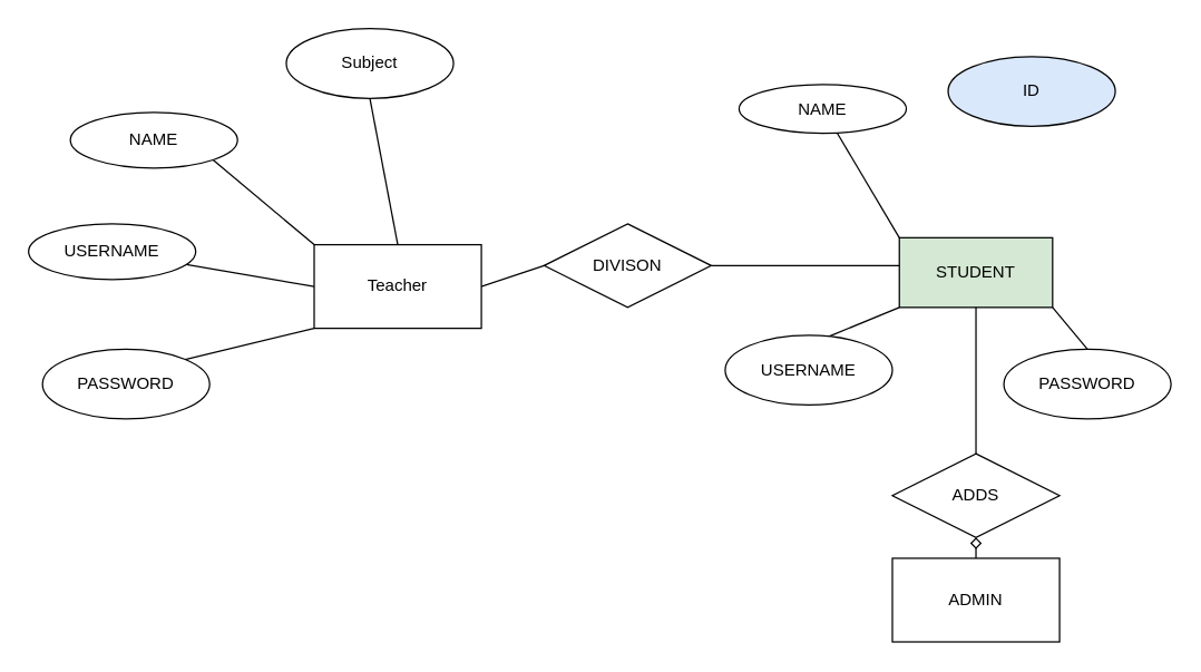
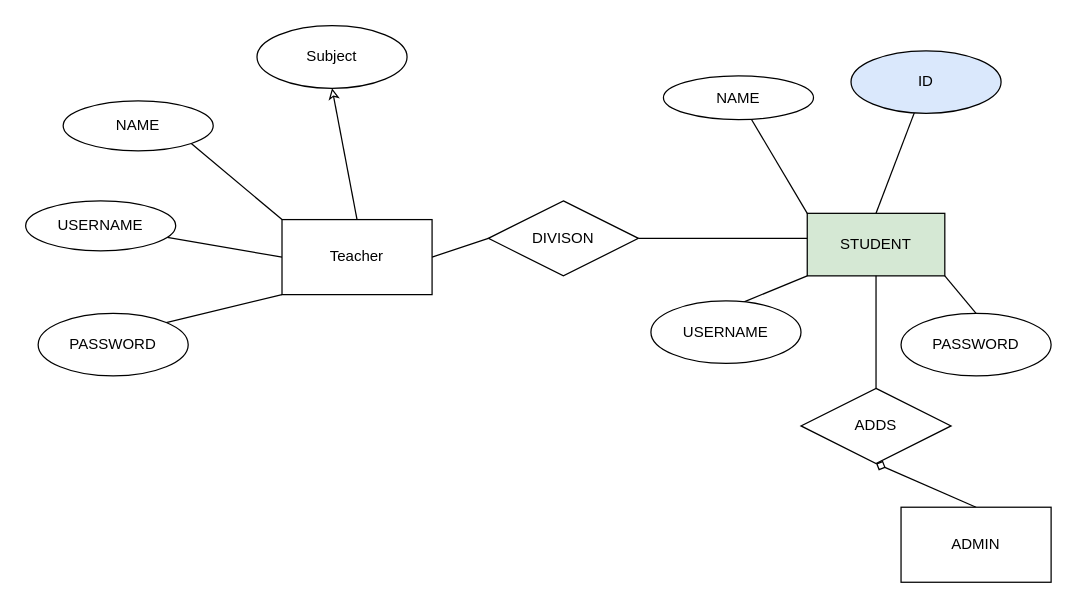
  <mxCell id="0" />
  <mxCell id="1" parent="0" />
- <mxCell id="2" style="rounded=0;orthogonalLoop=1;jettySize=auto;html=1;exitX=0.5;exitY=0;exitDx=0;exitDy=0;entryX=0.5;entryY=1;entryDx=0;entryDy=0;endArrow=none;endFill=0;" edge="1" parent="1" source="7" target="9"><mxGeometry relative="1" as="geometry" /></mxCell>
+ <mxCell id="2" style="rounded=0;orthogonalLoop=1;jettySize=auto;html=1;exitX=0.5;exitY=0;exitDx=0;exitDy=0;entryX=0.5;entryY=1;entryDx=0;entryDy=0;endArrow=classic;endFill=0;" edge="1" parent="1" source="7" target="9"><mxGeometry relative="1" as="geometry" /></mxCell>
  <mxCell id="3" style="rounded=0;orthogonalLoop=1;jettySize=auto;html=1;exitX=0;exitY=0;exitDx=0;exitDy=0;entryX=1;entryY=1;entryDx=0;entryDy=0;endArrow=none;endFill=0;" edge="1" parent="1" source="7" target="8"><mxGeometry relative="1" as="geometry" /></mxCell>
  <mxCell id="4" style="rounded=0;orthogonalLoop=1;jettySize=auto;html=1;exitX=0;exitY=0.5;exitDx=0;exitDy=0;endArrow=none;endFill=0;" edge="1" parent="1" source="7" target="10"><mxGeometry relative="1" as="geometry" /></mxCell>
  <mxCell id="5" style="rounded=0;orthogonalLoop=1;jettySize=auto;html=1;exitX=0;exitY=1;exitDx=0;exitDy=0;entryX=1;entryY=0;entryDx=0;entryDy=0;endArrow=none;endFill=0;" edge="1" parent="1" source="7" target="11"><mxGeometry relative="1" as="geometry" /></mxCell>
  <mxCell id="6" style="edgeStyle=none;rounded=0;orthogonalLoop=1;jettySize=auto;html=1;exitX=1;exitY=0.5;exitDx=0;exitDy=0;entryX=0;entryY=0.5;entryDx=0;entryDy=0;endArrow=none;endFill=0;" edge="1" parent="1" source="7" target="13"><mxGeometry relative="1" as="geometry" /></mxCell>
  <mxCell id="7" value="Teacher" style="rounded=0;whiteSpace=wrap;html=1;" vertex="1" parent="1"><mxGeometry x="225" y="175" width="120" height="60" as="geometry" /></mxCell>
  <mxCell id="8" value="NAME" style="ellipse;whiteSpace=wrap;html=1;" vertex="1" parent="1"><mxGeometry x="50" y="80" width="120" height="40" as="geometry" /></mxCell>
  <mxCell id="9" value="Subject" style="ellipse;whiteSpace=wrap;html=1;" vertex="1" parent="1"><mxGeometry x="205" y="20" width="120" height="50" as="geometry" /></mxCell>
  <mxCell id="10" value="USERNAME" style="ellipse;whiteSpace=wrap;html=1;" vertex="1" parent="1"><mxGeometry x="20" y="160" width="120" height="40" as="geometry" /></mxCell>
  <mxCell id="11" value="PASSWORD" style="ellipse;whiteSpace=wrap;html=1;" vertex="1" parent="1"><mxGeometry x="30" y="250" width="120" height="50" as="geometry" /></mxCell>
  <mxCell id="12" style="edgeStyle=none;rounded=0;orthogonalLoop=1;jettySize=auto;html=1;exitX=1;exitY=0.5;exitDx=0;exitDy=0;endArrow=none;endFill=0;entryX=0.045;entryY=0.4;entryDx=0;entryDy=0;entryPerimeter=0;" edge="1" parent="1" source="13" target="18"><mxGeometry relative="1" as="geometry"><mxPoint x="640" y="190" as="targetPoint" /></mxGeometry></mxCell>
  <mxCell id="13" value="DIVISON" style="shape=rhombus;perimeter=rhombusPerimeter;whiteSpace=wrap;html=1;align=center;" vertex="1" parent="1"><mxGeometry x="390" y="160" width="120" height="60" as="geometry" /></mxCell>
  <mxCell id="14" style="edgeStyle=none;rounded=0;orthogonalLoop=1;jettySize=auto;html=1;exitX=0;exitY=0;exitDx=0;exitDy=0;endArrow=none;endFill=0;" edge="1" parent="1" source="18" target="20"><mxGeometry relative="1" as="geometry" /></mxCell>
+ <mxCell id="15" style="edgeStyle=none;rounded=0;orthogonalLoop=1;jettySize=auto;html=1;exitX=0.5;exitY=0;exitDx=0;exitDy=0;endArrow=none;endFill=0;" edge="1" parent="1" source="18" target="19"><mxGeometry relative="1" as="geometry" /></mxCell>
  <mxCell id="16" style="edgeStyle=none;rounded=0;orthogonalLoop=1;jettySize=auto;html=1;exitX=0;exitY=1;exitDx=0;exitDy=0;entryX=0.617;entryY=0.02;entryDx=0;entryDy=0;entryPerimeter=0;endArrow=none;endFill=0;" edge="1" parent="1" source="18" target="26"><mxGeometry relative="1" as="geometry" /></mxCell>
  <mxCell id="17" style="edgeStyle=none;rounded=0;orthogonalLoop=1;jettySize=auto;html=1;exitX=1;exitY=1;exitDx=0;exitDy=0;entryX=0.5;entryY=0;entryDx=0;entryDy=0;endArrow=none;endFill=0;" edge="1" parent="1" source="18" target="25"><mxGeometry relative="1" as="geometry" /></mxCell>
  <mxCell id="18" value="STUDENT" style="rounded=0;whiteSpace=wrap;html=1;fillColor=#d5e8d4;" vertex="1" parent="1"><mxGeometry x="645" y="170" width="110" height="50" as="geometry" /></mxCell>
  <mxCell id="19" value="ID" style="ellipse;whiteSpace=wrap;html=1;fillColor=#dae8fc;" vertex="1" parent="1"><mxGeometry x="680" y="40" width="120" height="50" as="geometry" /></mxCell>
  <mxCell id="20" value="NAME" style="ellipse;whiteSpace=wrap;html=1;" vertex="1" parent="1"><mxGeometry x="530" y="60" width="120" height="35" as="geometry" /></mxCell>
  <mxCell id="21" style="edgeStyle=none;rounded=0;orthogonalLoop=1;jettySize=auto;html=1;exitX=0.5;exitY=0;exitDx=0;exitDy=0;entryX=0.5;entryY=1;entryDx=0;entryDy=0;endArrow=diamond;endFill=0;" edge="1" parent="1" source="22" target="24"><mxGeometry relative="1" as="geometry" /></mxCell>
- <mxCell id="22" value="ADMIN" style="rounded=0;whiteSpace=wrap;html=1;" vertex="1" parent="1"><mxGeometry x="640" y="400" width="120" height="60" as="geometry" /></mxCell>
+ <mxCell id="22" value="ADMIN" style="rounded=0;whiteSpace=wrap;html=1;" vertex="1" parent="1"><mxGeometry x="720" y="405" width="120" height="60" as="geometry" /></mxCell>
  <mxCell id="23" value="" style="edgeStyle=none;rounded=0;orthogonalLoop=1;jettySize=auto;html=1;endArrow=none;endFill=0;" edge="1" parent="1" source="24" target="18"><mxGeometry relative="1" as="geometry" /></mxCell>
- <mxCell id="24" value="ADDS" style="shape=rhombus;perimeter=rhombusPerimeter;whiteSpace=wrap;html=1;align=center;" vertex="1" parent="1"><mxGeometry x="640" y="325" width="120" height="60" as="geometry" /></mxCell>
+ <mxCell id="24" value="ADDS" style="shape=rhombus;perimeter=rhombusPerimeter;whiteSpace=wrap;html=1;align=center;" vertex="1" parent="1"><mxGeometry x="640" y="310" width="120" height="60" as="geometry" /></mxCell>
  <mxCell id="25" value="PASSWORD" style="ellipse;whiteSpace=wrap;html=1;" vertex="1" parent="1"><mxGeometry x="720" y="250" width="120" height="50" as="geometry" /></mxCell>
  <mxCell id="26" value="USERNAME" style="ellipse;whiteSpace=wrap;html=1;" vertex="1" parent="1"><mxGeometry x="520" y="240" width="120" height="50" as="geometry" /></mxCell>
